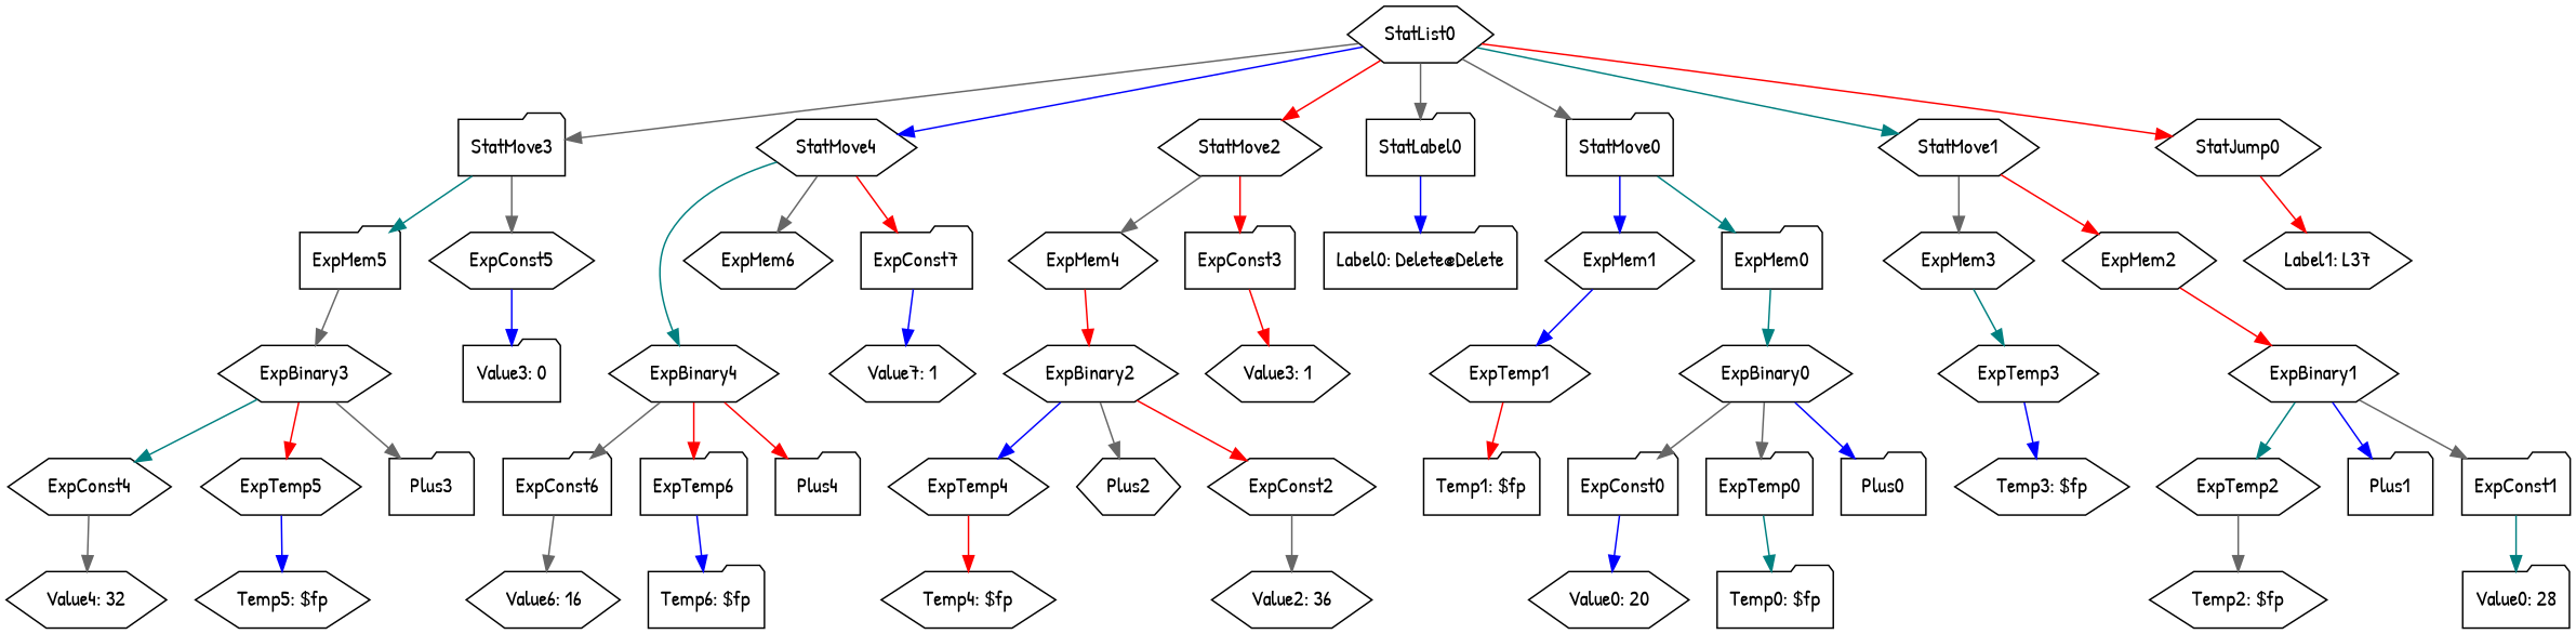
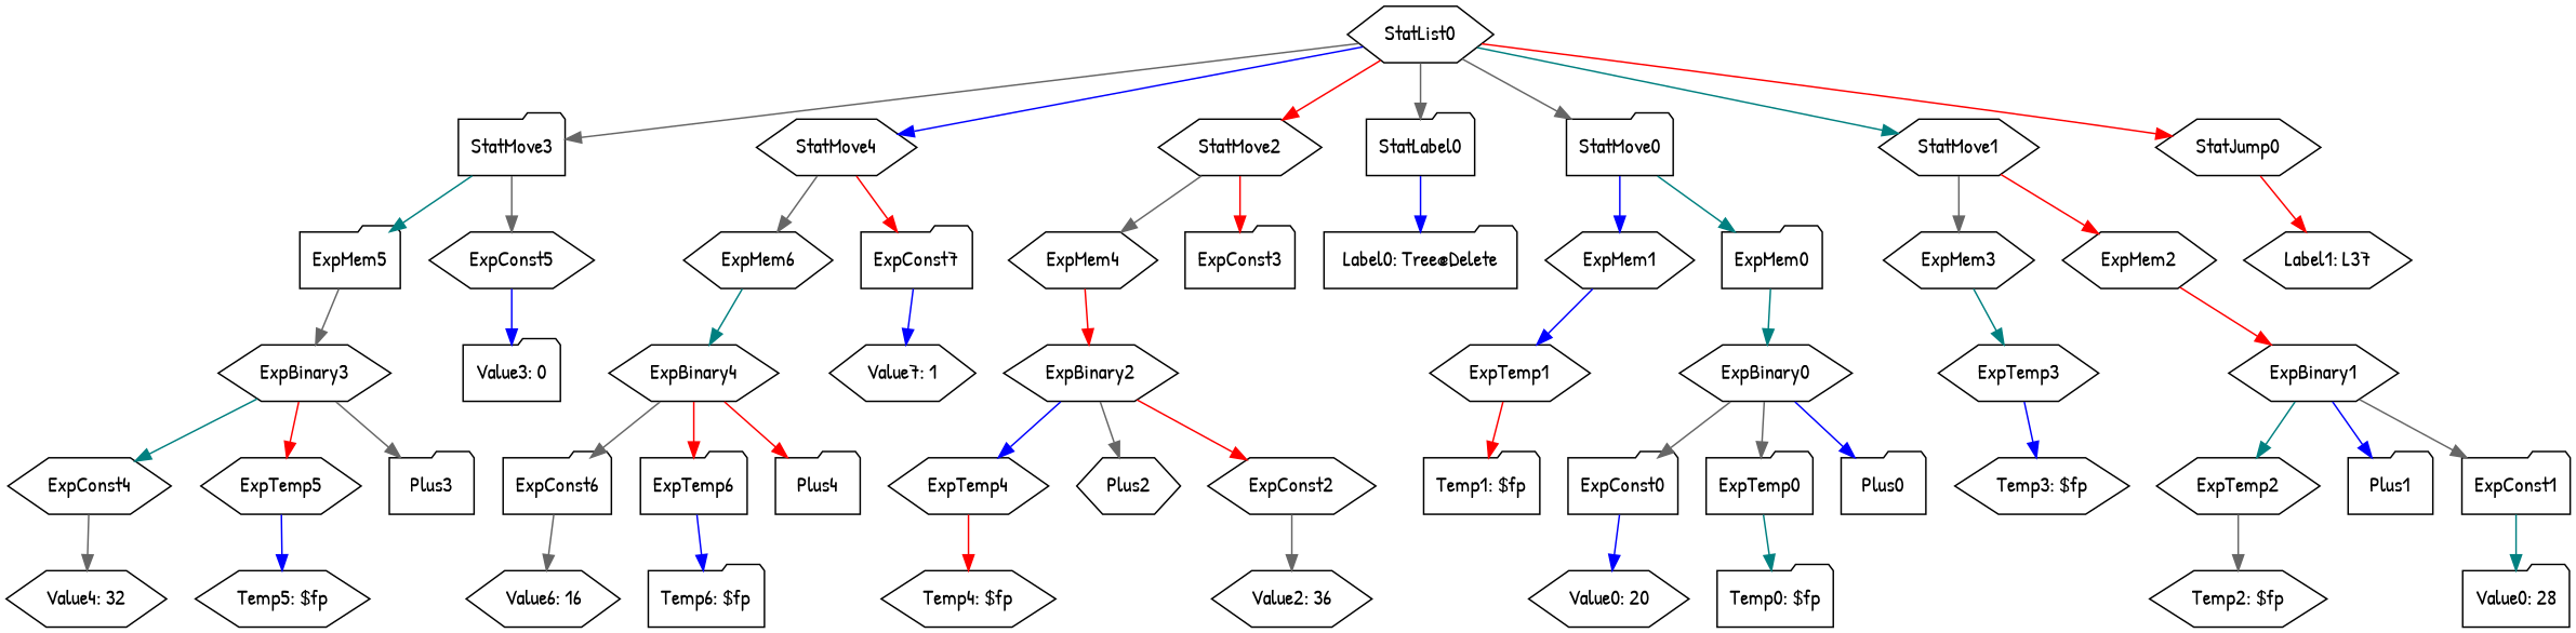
  digraph {
    fontname="Patrick Hand"
    ordering=out
    node [fontname="Patrick Hand" shape=hexagon]
    edge [color=gray40 fontname="Patrick Hand"]
    ExpMem6
    ExpBinary4
    ExpConst6 [shape=folder]
    ExpTemp6 [shape=folder]
    Plus4 [shape=folder]
    "Value6: 16"
    "Temp6: $fp" [shape=folder]
    StatMove3 [shape=folder]
    ExpMem5 [shape=folder]
    ExpConst5
    ExpBinary3
    n12 [label="Value3: 0" shape=folder]
    ExpConst4
    ExpTemp5
    Plus3 [shape=folder]
    "Value4: 32"
    "Temp5: $fp"
    "Temp1: $fp" [shape=folder]
    ExpTemp1
    ExpMem1
    ExpConst0 [shape=folder]
    "Value0: 20"
    StatMove4
    ExpConst7 [shape=folder]
    "Value7: 1"
    ExpMem0 [shape=folder]
    ExpBinary0
    ExpTemp0 [shape=folder]
    Plus0 [shape=folder]
    "Temp0: $fp" [shape=folder]
    ExpBinary1
    ExpTemp2
    Plus1 [shape=folder]
    ExpConst1 [shape=folder]
    "Temp2: $fp"
    n36 [label="Value0: 28" shape=folder]
    ExpMem3
    ExpTemp3
    "Temp3: $fp"
    StatMove2
    ExpMem4
    ExpConst3 [shape=folder]
    ExpBinary2
-   "Value3: 1"
    ExpTemp4
    Plus2
    ExpConst2
    StatLabel0 [shape=folder]
-   "Label0: Tree@Delete" [shape=folder label="Label0: Delete@Delete"]
+   "Label0: Tree@Delete" [shape=folder]
    StatList0
    StatMove0 [shape=folder]
    StatMove1
    StatJump0
    ExpMem2
    "Label1: L37"
    "Temp4: $fp"
    "Value2: 36"
-   StatMove4 -> ExpBinary4 [color=teal]
+   ExpMem6 -> ExpBinary4 [color=teal]
    ExpBinary4 -> ExpConst6
    ExpBinary4 -> ExpTemp6 [color=red]
    ExpBinary4 -> Plus4 [color=red]
    ExpConst6 -> "Value6: 16"
    ExpTemp6 -> "Temp6: $fp" [color=blue]
    StatMove3 -> ExpMem5 [color=teal]
    StatMove3 -> ExpConst5
    ExpMem5 -> ExpBinary3
    ExpConst5 -> n12 [color=blue]
    ExpBinary3 -> ExpConst4 [color=teal]
    ExpBinary3 -> ExpTemp5 [color=red]
    ExpBinary3 -> Plus3
    ExpConst4 -> "Value4: 32"
    ExpTemp5 -> "Temp5: $fp" [color=blue]
    ExpTemp1 -> "Temp1: $fp" [color=red]
    ExpMem1 -> ExpTemp1 [color=blue]
    ExpConst0 -> "Value0: 20" [color=blue]
    StatMove4 -> ExpMem6
    StatMove4 -> ExpConst7 [color=red]
    ExpConst7 -> "Value7: 1" [color=blue]
    ExpMem0 -> ExpBinary0 [color=teal]
    ExpBinary0 -> ExpConst0
    ExpBinary0 -> ExpTemp0
    ExpBinary0 -> Plus0 [color=blue]
    ExpTemp0 -> "Temp0: $fp" [color=teal]
    ExpBinary1 -> ExpTemp2 [color=teal]
    ExpBinary1 -> Plus1 [color=blue]
    ExpBinary1 -> ExpConst1
    ExpTemp2 -> "Temp2: $fp"
    ExpConst1 -> n36 [color=teal]
    ExpMem3 -> ExpTemp3 [color=teal]
    ExpTemp3 -> "Temp3: $fp" [color=blue]
    StatMove2 -> ExpMem4
    StatMove2 -> ExpConst3 [color=red]
    ExpMem4 -> ExpBinary2 [color=red]
-   ExpConst3 -> "Value3: 1" [color=red]
    ExpBinary2 -> ExpTemp4 [color=blue]
    ExpBinary2 -> Plus2
    ExpBinary2 -> ExpConst2 [color=red]
    ExpTemp4 -> "Temp4: $fp" [color=red]
    ExpConst2 -> "Value2: 36"
    StatLabel0 -> "Label0: Tree@Delete" [color=blue]
    StatList0 -> StatMove3
    StatList0 -> StatMove4 [color=blue]
    StatList0 -> StatMove2 [color=red]
    StatList0 -> StatLabel0
    StatList0 -> StatMove0
    StatList0 -> StatMove1 [color=teal]
    StatList0 -> StatJump0 [color=red]
    StatMove0 -> ExpMem1 [color=blue]
    StatMove0 -> ExpMem0 [color=teal]
    StatMove1 -> ExpMem3
    StatMove1 -> ExpMem2 [color=red]
    StatJump0 -> "Label1: L37" [color=red]
    ExpMem2 -> ExpBinary1 [color=red]
  }
